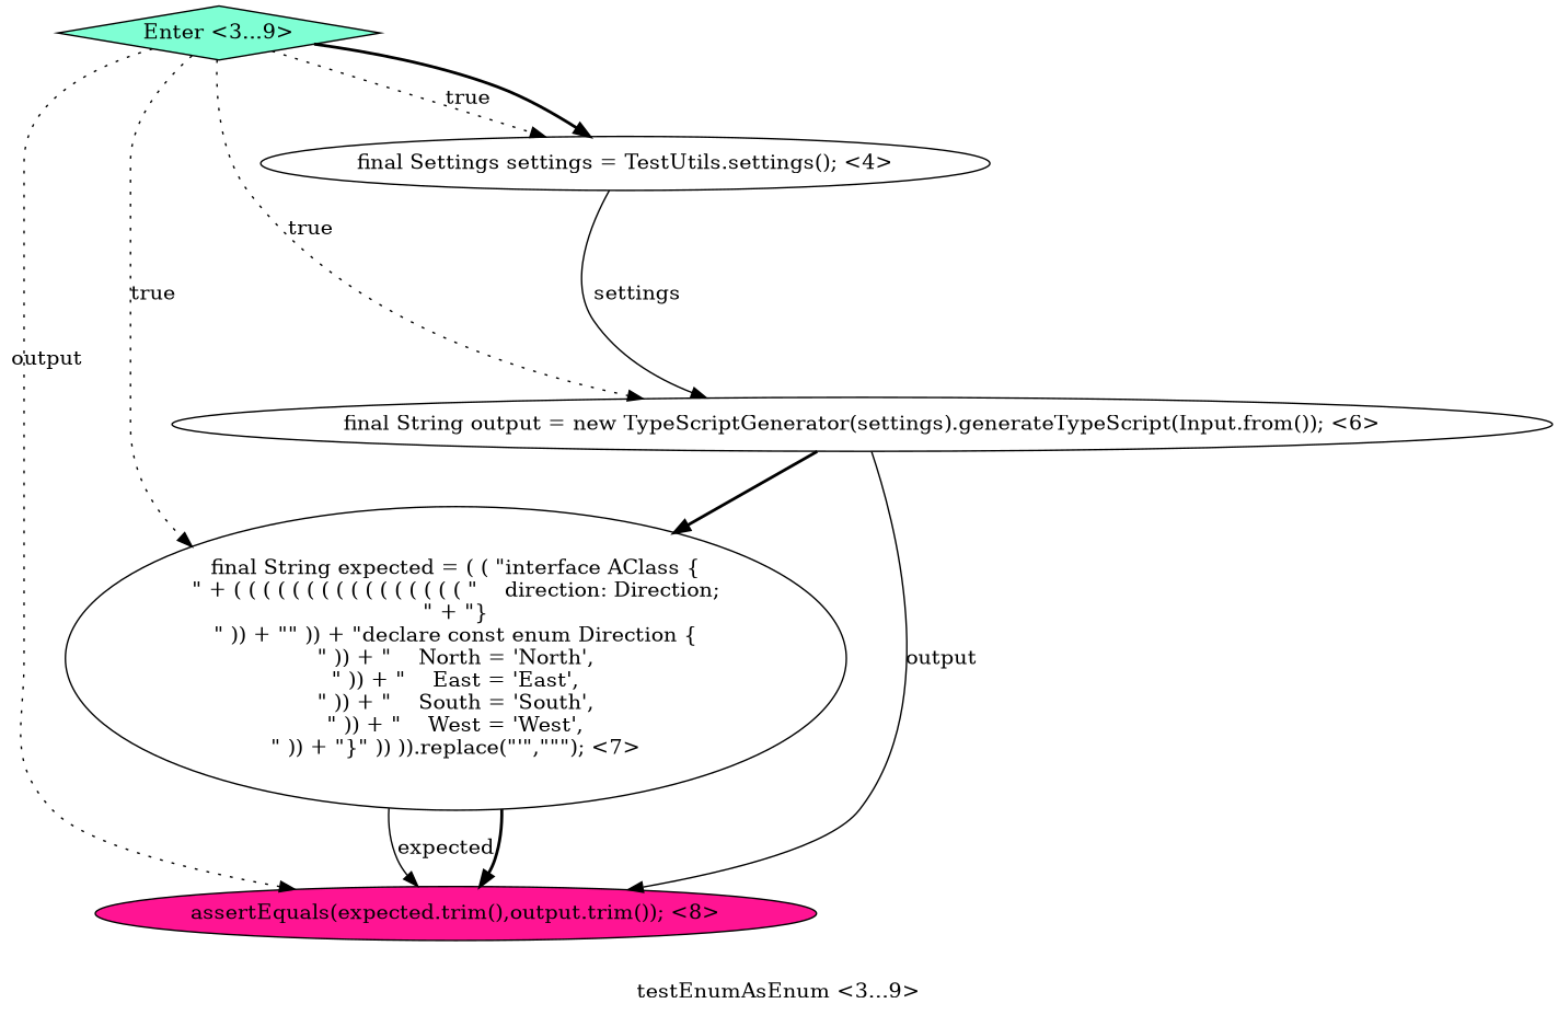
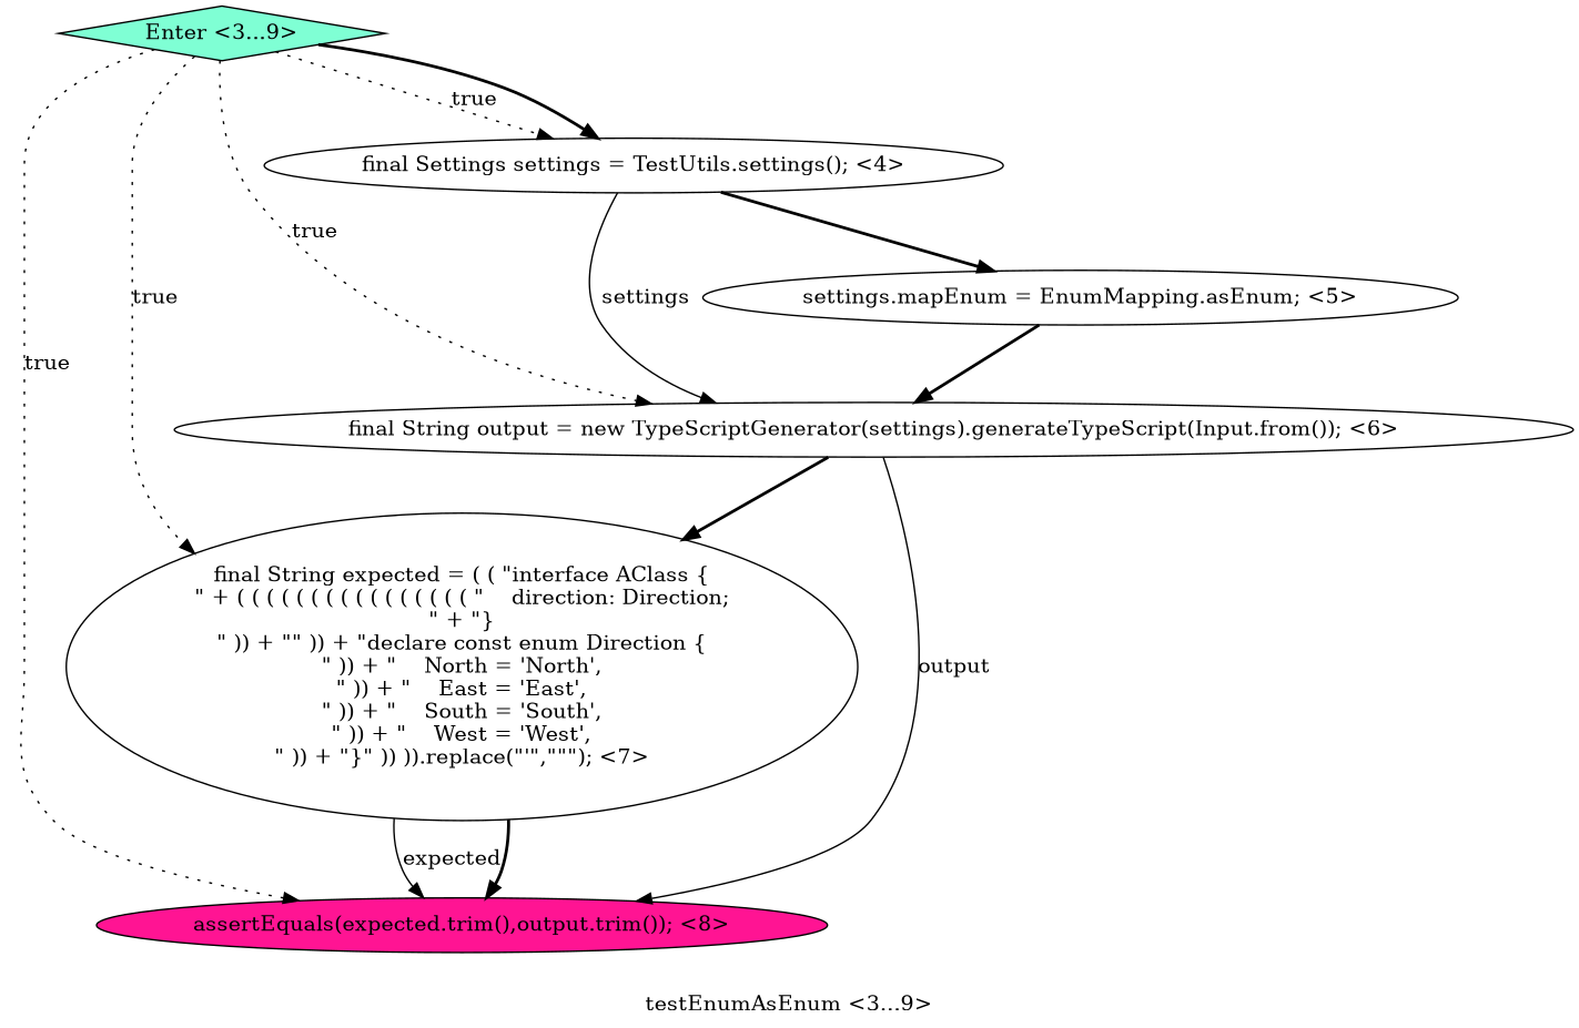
  digraph {
    label="testEnumAsEnum <3...9>"
    node [fillcolor=white shape=ellipse style=filled]
    edge [style=bold]
    n1 [fillcolor=deeppink label="assertEquals(expected.trim(),output.trim()); <8>"]
    n2 [label="final String expected = ( ( \"interface AClass {\n\" + ( ( ( ( ( ( ( ( ( ( ( ( ( ( ( ( \"    direction: Direction;\n\" + \"}\n\" )) + \"\" )) + \"declare const enum Direction {\n\" )) + \"    North = 'North',\n\" )) + \"    East = 'East',\n\" )) + \"    South = 'South',\n\" )) + \"    West = 'West',\n\" )) + \"}\" )) )).replace(\"'\",\"\"\"); <7>"]
    n3 [fillcolor=aquamarine label="Enter <3...9>" shape=diamond]
    n4 [label="final String output = new TypeScriptGenerator(settings).generateTypeScript(Input.from()); <6>"]
    n5 [label="final Settings settings = TestUtils.settings(); <4>"]
+   n6 [label="settings.mapEnum = EnumMapping.asEnum; <5>"]
    n2 -> n1 [label=expected style=solid]
    n2 -> n1
-   n3 -> n1 [label=output style=dotted]
+   n3 -> n1 [label=true style=dotted]
    n3 -> n2 [label=true style=dotted]
    n3 -> n4 [label=true style=dotted]
    n3 -> n5 [label=true style=dotted]
    n3 -> n5
    n4 -> n1 [label=output style=solid]
    n4 -> n2
    n5 -> n4 [label=settings style=solid]
+   n5 -> n6
+   n6 -> n4
  }
